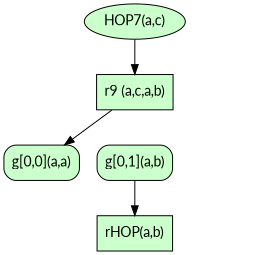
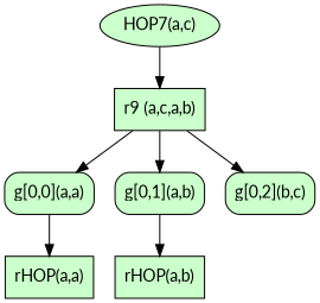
  digraph {
    fontname=Lato
    rankdir=TB
    node [color=black fillcolor="#CBFFCB" fontname=Lato shape=box style=filled]
    edge [fontname=Lato]
    n1 [label="r9 (a,c,a,b)" texlbl="$r_0(a,c,a,b)$"]
    n2 [label="g[0,0](a,a)" style="rounded,filled" texlbl="$g_{0}^{0}(a,a)$"]
    n3 [label="g[0,1](a,b)" style="rounded,filled" texlbl="$g_{0}^{1}(a,b)$"]
+   n4 [label="g[0,2](b,c)" style="rounded,filled" texlbl="$g_{0}^{2}(b,c)$"]
+   n5 [label="rHOP(a,a)" texlbl="$rHOP(a,a)$"]
    n6 [label="rHOP(a,b)" texlbl="$rHOP(a,b)$"]
    n7 [label="HOP7(a,c)" shape=ellipse texlbl="$HOP3(a,c)$"]
    n1 -> n2
+   n1 -> n3
+   n1 -> n4
+   n2 -> n5
    n3 -> n6
    n7 -> n1
  }
